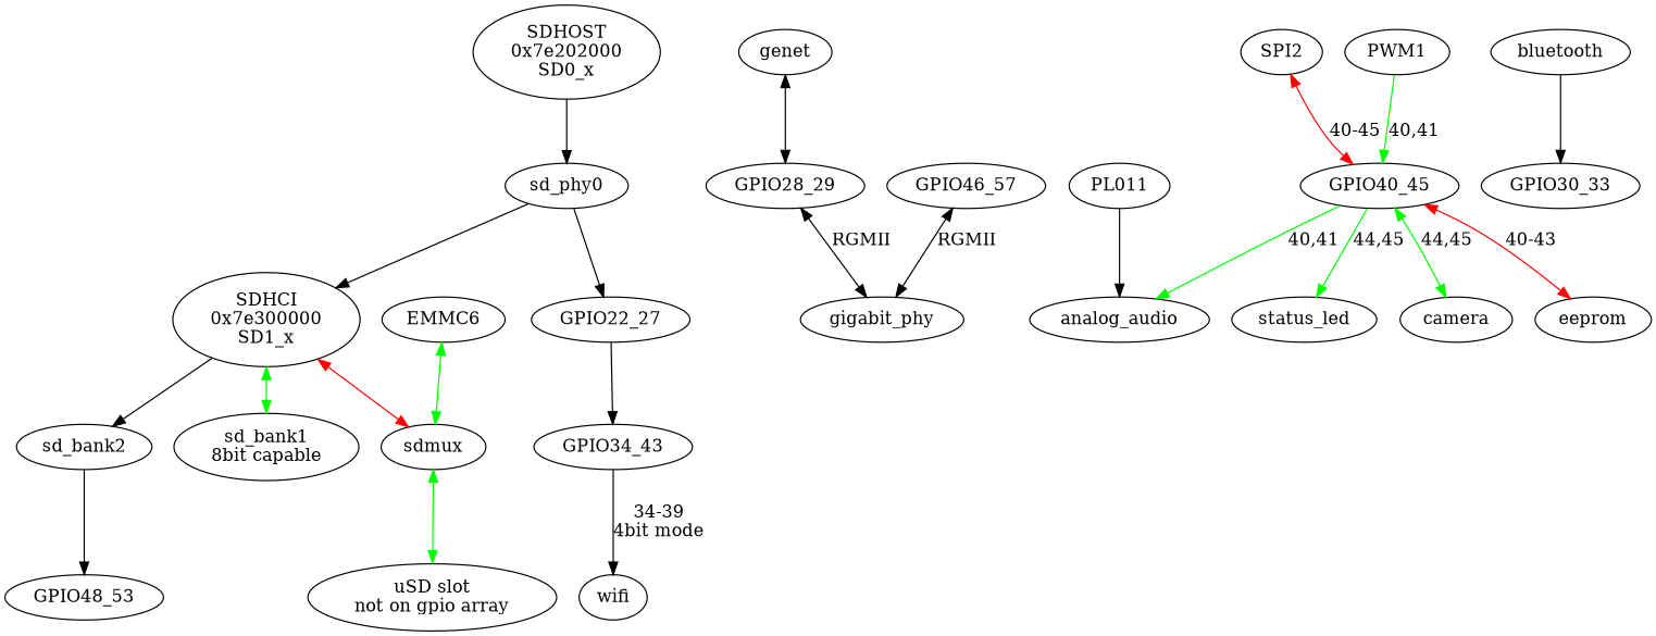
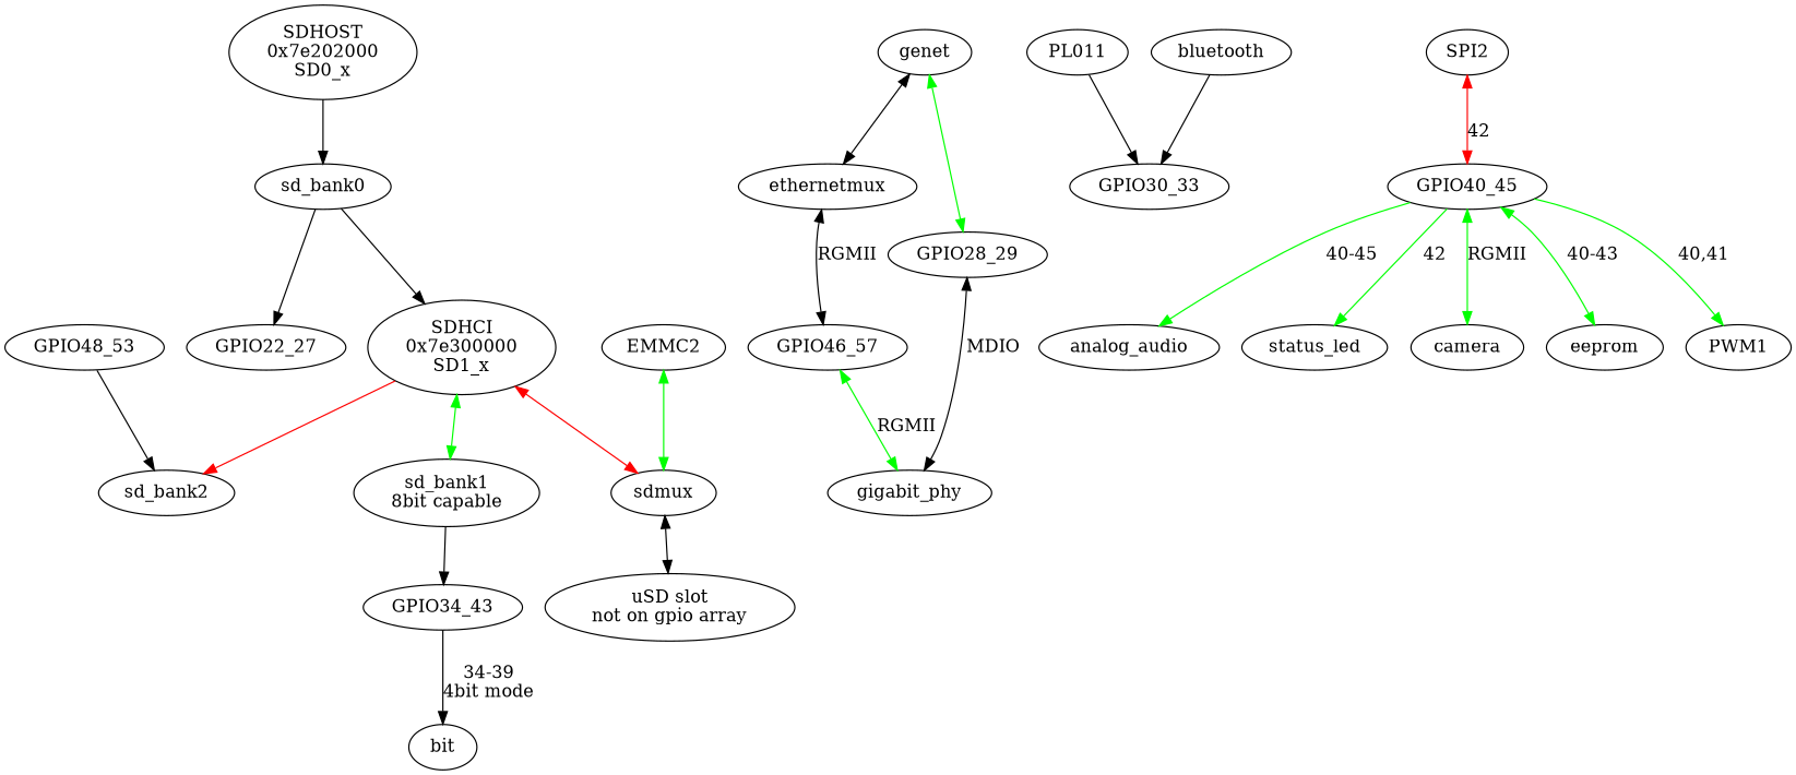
  digraph {
    n1 [label="SDHOST\n0x7e202000\nSD0_x"]
-   sd_bank0 [label=sd_phy0]
+   sd_bank0
    n3 [label="SDHCI\n0x7e300000\nSD1_x"]
    GPIO22_27
    sd_bank2
    GPIO48_53
    n7 [label="sd_bank1\n8bit capable"]
    sdmux
    GPIO34_43
    n10 [label="uSD slot\nnot on gpio array"]
-   EMMC2 [label=EMMC6]
+   EMMC2
    genet
+   ethernetmux
    GPIO28_29
    GPIO46_57
    gigabit_phy
-   wifi
+   wifi [label=bit]
    PL011
    GPIO30_33
    bluetooth
    SPI2
    GPIO40_45
    analog_audio
    status_led
    camera
    eeprom
    PWM1
    n1 -> sd_bank0
    sd_bank0 -> n3
    sd_bank0 -> GPIO22_27
-   n3 -> sd_bank2
+   n3 -> sd_bank2 [color=red]
    n3 -> n7 [color=green dir=both]
    n3 -> sdmux [color=red dir=both]
-   sd_bank2 -> GPIO48_53
-   GPIO22_27 -> GPIO34_43
-   sdmux -> n10 [dir=both color=green]
+   GPIO48_53 -> sd_bank2
+   n7 -> GPIO34_43
+   sdmux -> n10 [dir=both]
    GPIO34_43 -> wifi [label="34-39\n4bit mode"]
    EMMC2 -> sdmux [color=green dir=both]
-   genet -> GPIO28_29 [dir=both]
-   GPIO28_29 -> gigabit_phy [dir=both label=RGMII]
-   GPIO46_57 -> gigabit_phy [dir=both label=RGMII]
-   PL011 -> analog_audio
+   genet -> ethernetmux [dir=both]
+   genet -> GPIO28_29 [dir=both color=green]
+   ethernetmux -> GPIO46_57 [dir=both label=RGMII]
+   GPIO28_29 -> gigabit_phy [dir=both label=MDIO]
+   GPIO46_57 -> gigabit_phy [dir=both label=RGMII color=green]
+   PL011 -> GPIO30_33
    bluetooth -> GPIO30_33
-   SPI2 -> GPIO40_45 [color=red dir=both label="40-45"]
-   GPIO40_45 -> analog_audio [color=green label="40,41"]
-   GPIO40_45 -> status_led [color=green label="44,45"]
-   GPIO40_45 -> camera [color=green dir=both label="44,45"]
-   GPIO40_45 -> eeprom [color=red dir=both label="40-43"]
-   PWM1 -> GPIO40_45 [color=green label="40,41"]
+   SPI2 -> GPIO40_45 [color=red dir=both label=42]
+   GPIO40_45 -> analog_audio [color=green label="40-45"]
+   GPIO40_45 -> status_led [color=green label=42]
+   GPIO40_45 -> camera [color=green dir=both label=RGMII]
+   GPIO40_45 -> eeprom [color=green dir=both label="40-43"]
+   GPIO40_45 -> PWM1 [color=green label="40,41"]
  }
